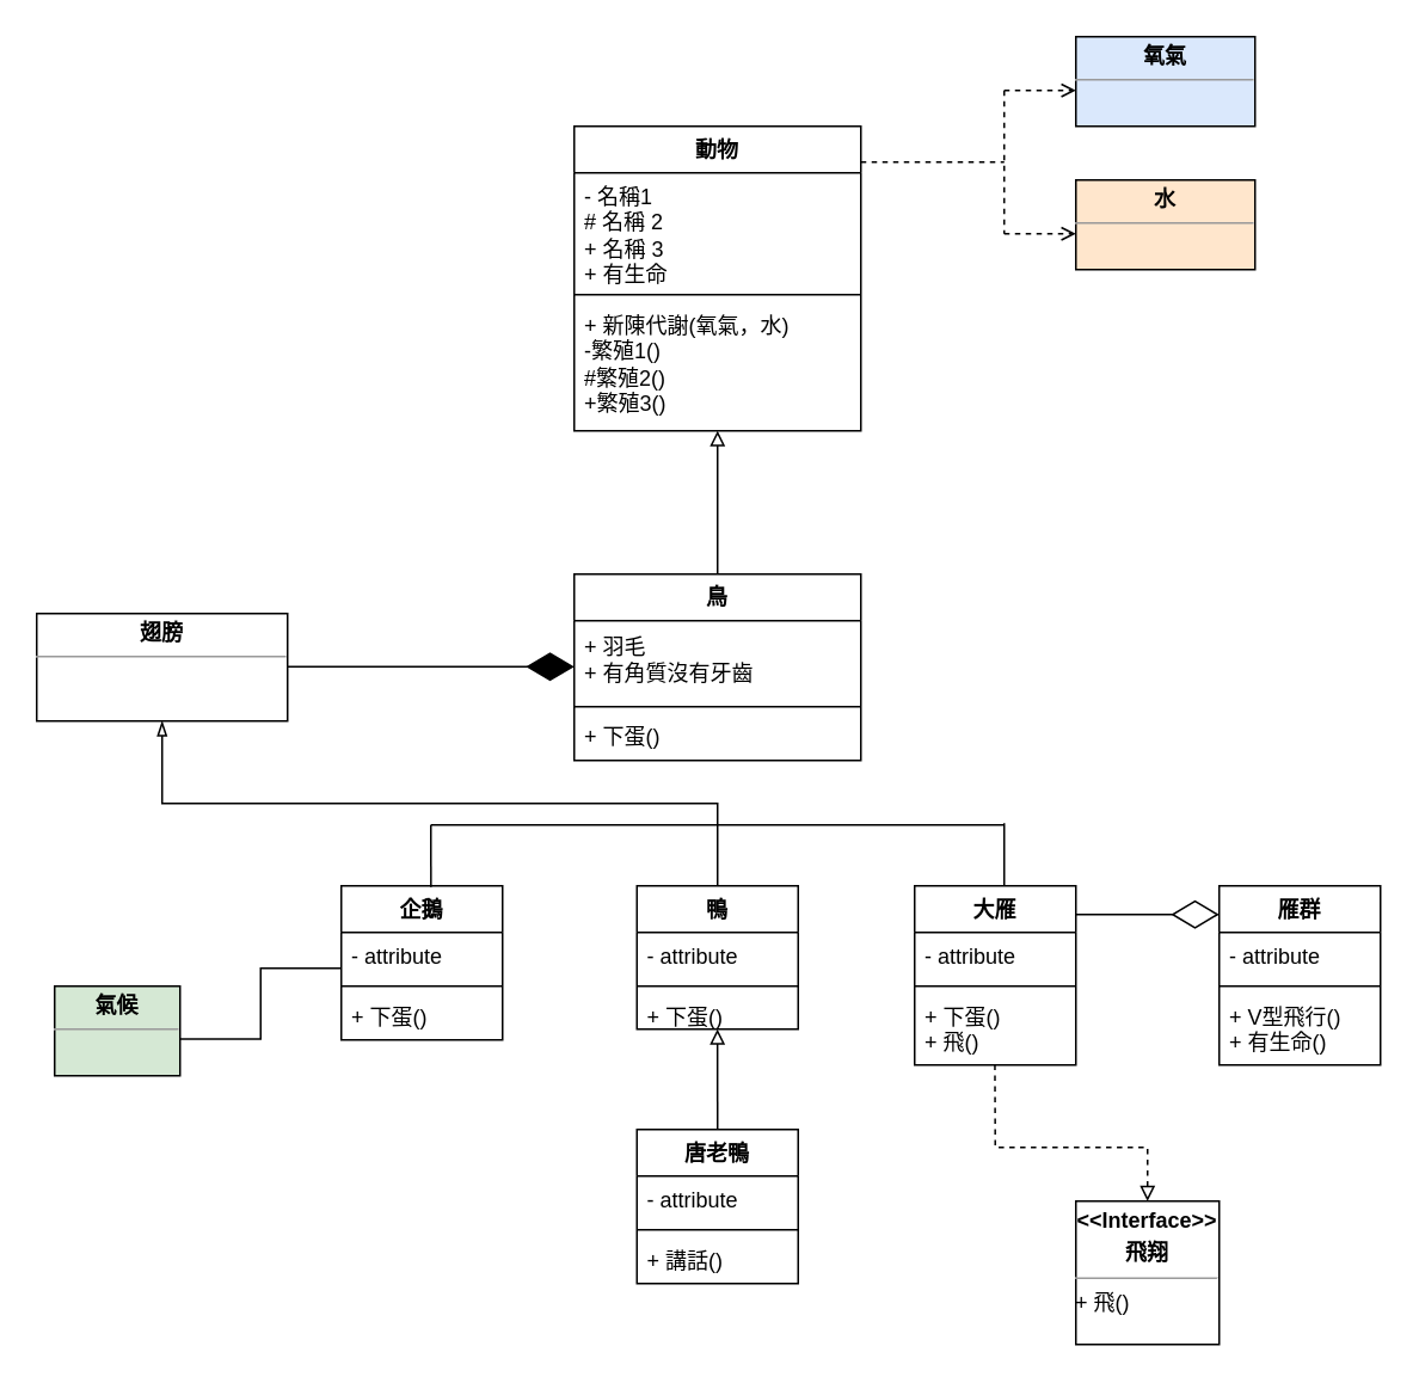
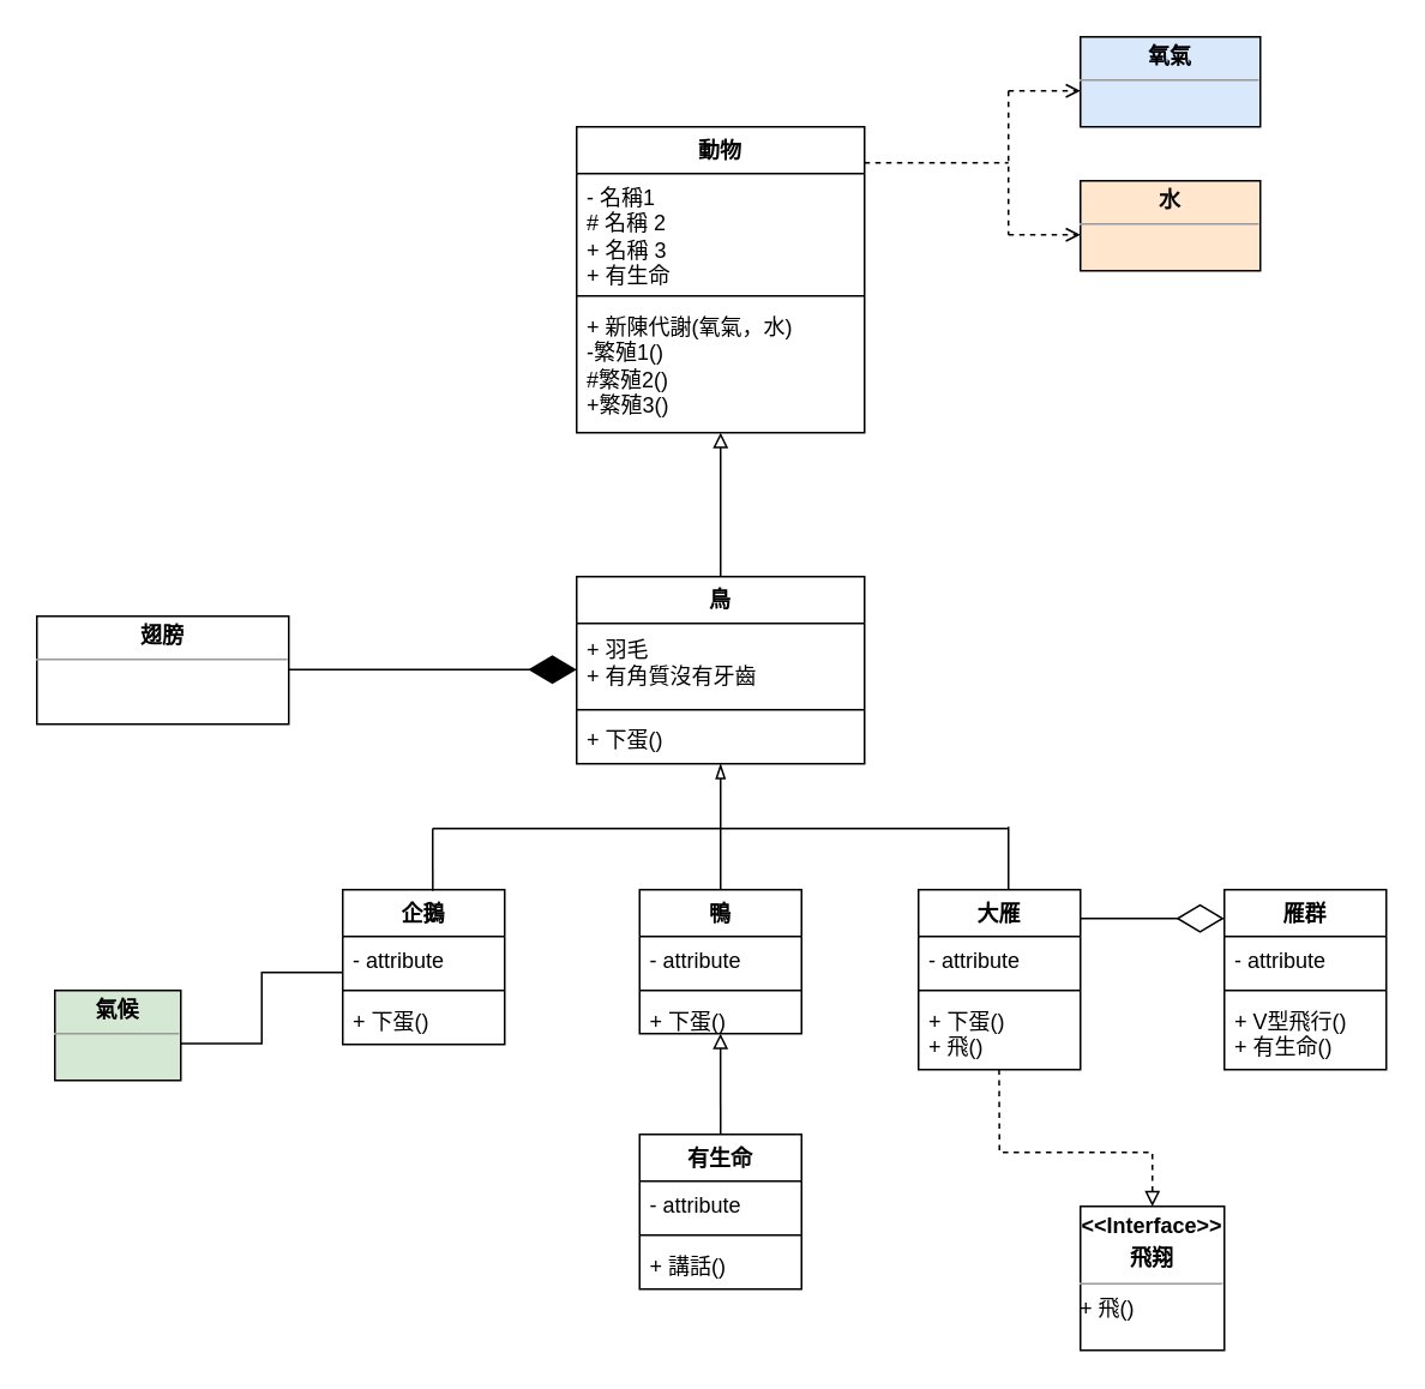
  <mxCell id="0" />
  <mxCell id="1" parent="0" />
  <mxCell id="2" style="edgeStyle=orthogonalEdgeStyle;rounded=0;orthogonalLoop=1;jettySize=auto;html=1;endArrow=block;endFill=0;" edge="1" parent="1" source="3"><mxGeometry relative="1" as="geometry"><mxPoint x="400" y="240" as="targetPoint" /></mxGeometry></mxCell>
  <mxCell id="3" value="鳥" style="swimlane;fontStyle=1;align=center;verticalAlign=middle;childLayout=stackLayout;horizontal=1;startSize=26;horizontalStack=0;resizeParent=1;resizeParentMax=0;resizeLast=0;collapsible=1;marginBottom=0;whiteSpace=wrap;html=1;" vertex="1" parent="1"><mxGeometry x="320" y="320" width="160" height="104" as="geometry" /></mxCell>
  <mxCell id="4" value="+ 羽毛&lt;br&gt;+ 有角質沒有牙齒" style="text;strokeColor=none;fillColor=none;align=left;verticalAlign=middle;spacingLeft=4;spacingRight=4;overflow=hidden;rotatable=0;points=[[0,0.5],[1,0.5]];portConstraint=eastwest;whiteSpace=wrap;html=1;" vertex="1" parent="3"><mxGeometry y="26" width="160" height="44" as="geometry" /></mxCell>
  <mxCell id="5" value="" style="line;strokeWidth=1;fillColor=none;align=left;verticalAlign=middle;spacingTop=-1;spacingLeft=3;spacingRight=3;rotatable=0;labelPosition=right;points=[];portConstraint=eastwest;strokeColor=inherit;" vertex="1" parent="3"><mxGeometry y="70" width="160" height="8" as="geometry" /></mxCell>
  <mxCell id="6" value="+ 下蛋()" style="text;strokeColor=none;fillColor=none;align=left;verticalAlign=middle;spacingLeft=4;spacingRight=4;overflow=hidden;rotatable=0;points=[[0,0.5],[1,0.5]];portConstraint=eastwest;whiteSpace=wrap;html=1;" vertex="1" parent="3"><mxGeometry y="78" width="160" height="26" as="geometry" /></mxCell>
  <mxCell id="7" value="&lt;p style=&quot;margin: 4px 0px 0px;&quot;&gt;&lt;b&gt;翅膀&lt;/b&gt;&lt;/p&gt;&lt;hr size=&quot;1&quot;&gt;&lt;div style=&quot;height:2px;&quot;&gt;&lt;/div&gt;" style="verticalAlign=middle;align=center;overflow=fill;fontSize=12;fontFamily=Helvetica;html=1;whiteSpace=wrap;" vertex="1" parent="1"><mxGeometry x="20" y="342" width="140" height="60" as="geometry" /></mxCell>
  <mxCell id="8" value="" style="endArrow=diamondThin;endFill=1;endSize=24;html=1;rounded=0;" edge="1" parent="1"><mxGeometry width="160" relative="1" as="geometry"><mxPoint x="160" y="371.66" as="sourcePoint" /><mxPoint x="320" y="371.66" as="targetPoint" /></mxGeometry></mxCell>
  <mxCell id="9" value="大雁" style="swimlane;fontStyle=1;align=center;verticalAlign=top;childLayout=stackLayout;horizontal=1;startSize=26;horizontalStack=0;resizeParent=1;resizeParentMax=0;resizeLast=0;collapsible=1;marginBottom=0;whiteSpace=wrap;html=1;" vertex="1" parent="1"><mxGeometry x="510" y="494" width="90" height="100" as="geometry" /></mxCell>
  <mxCell id="10" value="- attribute" style="text;strokeColor=none;fillColor=none;align=left;verticalAlign=top;spacingLeft=4;spacingRight=4;overflow=hidden;rotatable=0;points=[[0,0.5],[1,0.5]];portConstraint=eastwest;whiteSpace=wrap;html=1;" vertex="1" parent="9"><mxGeometry y="26" width="90" height="26" as="geometry" /></mxCell>
  <mxCell id="11" value="" style="line;strokeWidth=1;fillColor=none;align=left;verticalAlign=middle;spacingTop=-1;spacingLeft=3;spacingRight=3;rotatable=0;labelPosition=right;points=[];portConstraint=eastwest;strokeColor=inherit;" vertex="1" parent="9"><mxGeometry y="52" width="90" height="8" as="geometry" /></mxCell>
  <mxCell id="12" value="+ 下蛋()&lt;span style=&quot;white-space: pre;&quot;&gt;&#09;&lt;/span&gt;&lt;br&gt;+ 飛()&lt;br&gt;" style="text;strokeColor=none;fillColor=none;align=left;verticalAlign=top;spacingLeft=4;spacingRight=4;overflow=hidden;rotatable=0;points=[[0,0.5],[1,0.5]];portConstraint=eastwest;whiteSpace=wrap;html=1;" vertex="1" parent="9"><mxGeometry y="60" width="90" height="40" as="geometry" /></mxCell>
  <mxCell id="13" value="企鵝" style="swimlane;fontStyle=1;align=center;verticalAlign=top;childLayout=stackLayout;horizontal=1;startSize=26;horizontalStack=0;resizeParent=1;resizeParentMax=0;resizeLast=0;collapsible=1;marginBottom=0;whiteSpace=wrap;html=1;" vertex="1" parent="1"><mxGeometry x="190" y="494" width="90" height="86" as="geometry" /></mxCell>
  <mxCell id="14" value="- attribute" style="text;strokeColor=none;fillColor=none;align=left;verticalAlign=top;spacingLeft=4;spacingRight=4;overflow=hidden;rotatable=0;points=[[0,0.5],[1,0.5]];portConstraint=eastwest;whiteSpace=wrap;html=1;" vertex="1" parent="13"><mxGeometry y="26" width="90" height="26" as="geometry" /></mxCell>
  <mxCell id="15" value="" style="line;strokeWidth=1;fillColor=none;align=left;verticalAlign=middle;spacingTop=-1;spacingLeft=3;spacingRight=3;rotatable=0;labelPosition=right;points=[];portConstraint=eastwest;strokeColor=inherit;" vertex="1" parent="13"><mxGeometry y="52" width="90" height="8" as="geometry" /></mxCell>
  <mxCell id="16" value="+ 下蛋()&lt;br&gt;" style="text;strokeColor=none;fillColor=none;align=left;verticalAlign=top;spacingLeft=4;spacingRight=4;overflow=hidden;rotatable=0;points=[[0,0.5],[1,0.5]];portConstraint=eastwest;whiteSpace=wrap;html=1;" vertex="1" parent="13"><mxGeometry y="60" width="90" height="26" as="geometry" /></mxCell>
- <mxCell id="17" style="edgeStyle=orthogonalEdgeStyle;rounded=0;orthogonalLoop=1;jettySize=auto;html=1;exitX=0.5;exitY=0;exitDx=0;exitDy=0;endArrow=blockThin;endFill=0;" edge="1" parent="1" source="18" target="7"><mxGeometry relative="1" as="geometry" /></mxCell>
+ <mxCell id="17" style="edgeStyle=orthogonalEdgeStyle;rounded=0;orthogonalLoop=1;jettySize=auto;html=1;exitX=0.5;exitY=0;exitDx=0;exitDy=0;entryX=0.5;entryY=1;entryDx=0;entryDy=0;endArrow=blockThin;endFill=0;" edge="1" parent="1" source="18" target="3"><mxGeometry relative="1" as="geometry" /></mxCell>
  <mxCell id="18" value="鴨" style="swimlane;fontStyle=1;align=center;verticalAlign=top;childLayout=stackLayout;horizontal=1;startSize=26;horizontalStack=0;resizeParent=1;resizeParentMax=0;resizeLast=0;collapsible=1;marginBottom=0;whiteSpace=wrap;html=1;" vertex="1" parent="1"><mxGeometry x="355" y="494" width="90" height="80" as="geometry" /></mxCell>
  <mxCell id="19" value="- attribute" style="text;strokeColor=none;fillColor=none;align=left;verticalAlign=top;spacingLeft=4;spacingRight=4;overflow=hidden;rotatable=0;points=[[0,0.5],[1,0.5]];portConstraint=eastwest;whiteSpace=wrap;html=1;" vertex="1" parent="18"><mxGeometry y="26" width="90" height="26" as="geometry" /></mxCell>
  <mxCell id="20" value="" style="line;strokeWidth=1;fillColor=none;align=left;verticalAlign=middle;spacingTop=-1;spacingLeft=3;spacingRight=3;rotatable=0;labelPosition=right;points=[];portConstraint=eastwest;strokeColor=inherit;" vertex="1" parent="18"><mxGeometry y="52" width="90" height="8" as="geometry" /></mxCell>
  <mxCell id="21" value="+ 下蛋()" style="text;strokeColor=none;fillColor=none;align=left;verticalAlign=top;spacingLeft=4;spacingRight=4;overflow=hidden;rotatable=0;points=[[0,0.5],[1,0.5]];portConstraint=eastwest;whiteSpace=wrap;html=1;" vertex="1" parent="18"><mxGeometry y="60" width="90" height="20" as="geometry" /></mxCell>
  <mxCell id="22" value="" style="endArrow=none;html=1;rounded=0;" edge="1" parent="1"><mxGeometry width="50" height="50" relative="1" as="geometry"><mxPoint x="240" y="460" as="sourcePoint" /><mxPoint x="400" y="460" as="targetPoint" /></mxGeometry></mxCell>
  <mxCell id="23" value="" style="endArrow=none;html=1;rounded=0;entryX=0.556;entryY=0.007;entryDx=0;entryDy=0;entryPerimeter=0;" edge="1" parent="1" target="13"><mxGeometry width="50" height="50" relative="1" as="geometry"><mxPoint x="240" y="460" as="sourcePoint" /><mxPoint x="240" y="490" as="targetPoint" /></mxGeometry></mxCell>
  <mxCell id="24" value="" style="endArrow=none;html=1;rounded=0;" edge="1" parent="1"><mxGeometry width="50" height="50" relative="1" as="geometry"><mxPoint x="400" y="460" as="sourcePoint" /><mxPoint x="560" y="460" as="targetPoint" /></mxGeometry></mxCell>
  <mxCell id="25" value="" style="endArrow=none;html=1;rounded=0;entryX=0.556;entryY=0.007;entryDx=0;entryDy=0;entryPerimeter=0;" edge="1" parent="1"><mxGeometry width="50" height="50" relative="1" as="geometry"><mxPoint x="560" y="459" as="sourcePoint" /><mxPoint x="560" y="494" as="targetPoint" /><Array as="points"><mxPoint x="560" y="469" /><mxPoint x="560" y="479" /></Array></mxGeometry></mxCell>
- <mxCell id="26" value="唐老鴨" style="swimlane;fontStyle=1;align=center;verticalAlign=top;childLayout=stackLayout;horizontal=1;startSize=26;horizontalStack=0;resizeParent=1;resizeParentMax=0;resizeLast=0;collapsible=1;marginBottom=0;whiteSpace=wrap;html=1;" vertex="1" parent="1"><mxGeometry x="355" y="630" width="90" height="86" as="geometry" /></mxCell>
+ <mxCell id="26" value="有生命" style="swimlane;fontStyle=1;align=center;verticalAlign=top;childLayout=stackLayout;horizontal=1;startSize=26;horizontalStack=0;resizeParent=1;resizeParentMax=0;resizeLast=0;collapsible=1;marginBottom=0;whiteSpace=wrap;html=1;" vertex="1" parent="1"><mxGeometry x="355" y="630" width="90" height="86" as="geometry" /></mxCell>
  <mxCell id="27" value="- attribute" style="text;strokeColor=none;fillColor=none;align=left;verticalAlign=top;spacingLeft=4;spacingRight=4;overflow=hidden;rotatable=0;points=[[0,0.5],[1,0.5]];portConstraint=eastwest;whiteSpace=wrap;html=1;" vertex="1" parent="26"><mxGeometry y="26" width="90" height="26" as="geometry" /></mxCell>
  <mxCell id="28" value="" style="line;strokeWidth=1;fillColor=none;align=left;verticalAlign=middle;spacingTop=-1;spacingLeft=3;spacingRight=3;rotatable=0;labelPosition=right;points=[];portConstraint=eastwest;strokeColor=inherit;" vertex="1" parent="26"><mxGeometry y="52" width="90" height="8" as="geometry" /></mxCell>
  <mxCell id="29" value="+ 講話()" style="text;strokeColor=none;fillColor=none;align=left;verticalAlign=top;spacingLeft=4;spacingRight=4;overflow=hidden;rotatable=0;points=[[0,0.5],[1,0.5]];portConstraint=eastwest;whiteSpace=wrap;html=1;" vertex="1" parent="26"><mxGeometry y="60" width="90" height="26" as="geometry" /></mxCell>
  <mxCell id="30" value="" style="endArrow=block;html=1;rounded=0;exitX=0.5;exitY=0;exitDx=0;exitDy=0;endFill=0;" edge="1" parent="1" source="26"><mxGeometry width="50" height="50" relative="1" as="geometry"><mxPoint x="399.93" y="624" as="sourcePoint" /><mxPoint x="399.93" y="574" as="targetPoint" /></mxGeometry></mxCell>
  <mxCell id="31" value="&lt;p style=&quot;margin:0px;margin-top:4px;text-align:center;&quot;&gt;&lt;b&gt;氣候&lt;/b&gt;&lt;/p&gt;&lt;hr size=&quot;1&quot;&gt;&lt;div style=&quot;height:2px;&quot;&gt;&lt;/div&gt;" style="verticalAlign=top;align=left;overflow=fill;fontSize=12;fontFamily=Helvetica;html=1;whiteSpace=wrap;fillColor=#d5e8d4;" vertex="1" parent="1"><mxGeometry x="30" y="550" width="70" height="50" as="geometry" /></mxCell>
  <mxCell id="32" value="" style="endArrow=none;html=1;rounded=0;edgeStyle=elbowEdgeStyle;entryX=0;entryY=0.769;entryDx=0;entryDy=0;entryPerimeter=0;endFill=0;" edge="1" parent="1" target="14"><mxGeometry width="50" height="50" relative="1" as="geometry"><mxPoint x="100" y="579.48" as="sourcePoint" /><mxPoint x="140" y="530" as="targetPoint" /></mxGeometry></mxCell>
  <mxCell id="33" value="動物" style="swimlane;fontStyle=1;align=center;verticalAlign=top;childLayout=stackLayout;horizontal=1;startSize=26;horizontalStack=0;resizeParent=1;resizeParentMax=0;resizeLast=0;collapsible=1;marginBottom=0;whiteSpace=wrap;html=1;" vertex="1" parent="1"><mxGeometry x="320" y="70" width="160" height="170" as="geometry" /></mxCell>
  <mxCell id="34" value="- 名稱1&lt;br&gt;# 名稱 2&lt;br&gt;+ 名稱 3&lt;br&gt;+ 有生命&amp;nbsp;" style="text;strokeColor=none;fillColor=none;align=left;verticalAlign=top;spacingLeft=4;spacingRight=4;overflow=hidden;rotatable=0;points=[[0,0.5],[1,0.5]];portConstraint=eastwest;whiteSpace=wrap;html=1;" vertex="1" parent="33"><mxGeometry y="26" width="160" height="64" as="geometry" /></mxCell>
  <mxCell id="35" value="" style="line;strokeWidth=1;fillColor=none;align=left;verticalAlign=middle;spacingTop=-1;spacingLeft=3;spacingRight=3;rotatable=0;labelPosition=right;points=[];portConstraint=eastwest;strokeColor=inherit;" vertex="1" parent="33"><mxGeometry y="90" width="160" height="8" as="geometry" /></mxCell>
  <mxCell id="36" value="+ 新陳代謝(氧氣，水)&lt;br&gt;-繁殖1()&lt;br&gt;#繁殖2()&lt;br&gt;+繁殖3()" style="text;strokeColor=none;fillColor=none;align=left;verticalAlign=top;spacingLeft=4;spacingRight=4;overflow=hidden;rotatable=0;points=[[0,0.5],[1,0.5]];portConstraint=eastwest;whiteSpace=wrap;html=1;" vertex="1" parent="33"><mxGeometry y="98" width="160" height="72" as="geometry" /></mxCell>
  <mxCell id="37" value="" style="endArrow=none;dashed=1;html=1;rounded=0;" edge="1" parent="1"><mxGeometry width="50" height="50" relative="1" as="geometry"><mxPoint x="480" y="90" as="sourcePoint" /><mxPoint x="560" y="90" as="targetPoint" /></mxGeometry></mxCell>
  <mxCell id="38" value="" style="endArrow=none;dashed=1;html=1;rounded=0;" edge="1" parent="1"><mxGeometry width="50" height="50" relative="1" as="geometry"><mxPoint x="560" y="50" as="sourcePoint" /><mxPoint x="560" y="130" as="targetPoint" /></mxGeometry></mxCell>
  <mxCell id="39" value="" style="endArrow=open;dashed=1;html=1;rounded=0;endFill=0;" edge="1" parent="1"><mxGeometry width="50" height="50" relative="1" as="geometry"><mxPoint x="560" y="50" as="sourcePoint" /><mxPoint x="600" y="50" as="targetPoint" /></mxGeometry></mxCell>
  <mxCell id="40" value="" style="endArrow=open;dashed=1;html=1;rounded=0;endFill=0;" edge="1" parent="1"><mxGeometry width="50" height="50" relative="1" as="geometry"><mxPoint x="560" y="130" as="sourcePoint" /><mxPoint x="600" y="130" as="targetPoint" /></mxGeometry></mxCell>
  <mxCell id="41" value="&lt;p style=&quot;margin:0px;margin-top:4px;text-align:center;&quot;&gt;&lt;b&gt;氧氣&lt;/b&gt;&lt;/p&gt;&lt;hr size=&quot;1&quot;&gt;&lt;div style=&quot;height:2px;&quot;&gt;&lt;/div&gt;" style="verticalAlign=top;align=left;overflow=fill;fontSize=12;fontFamily=Helvetica;html=1;whiteSpace=wrap;fillColor=#dae8fc;" vertex="1" parent="1"><mxGeometry x="600" y="20" width="100" height="50" as="geometry" /></mxCell>
  <mxCell id="42" value="&lt;p style=&quot;margin:0px;margin-top:4px;text-align:center;&quot;&gt;&lt;b&gt;水&lt;/b&gt;&lt;/p&gt;&lt;hr size=&quot;1&quot;&gt;&lt;div style=&quot;height:2px;&quot;&gt;&lt;/div&gt;" style="verticalAlign=top;align=left;overflow=fill;fontSize=12;fontFamily=Helvetica;html=1;whiteSpace=wrap;fillColor=#ffe6cc;" vertex="1" parent="1"><mxGeometry x="600" y="100" width="100" height="50" as="geometry" /></mxCell>
  <mxCell id="43" value="" style="endArrow=diamondThin;endFill=0;endSize=24;html=1;rounded=0;" edge="1" parent="1"><mxGeometry width="160" relative="1" as="geometry"><mxPoint x="600" y="510" as="sourcePoint" /><mxPoint x="680" y="510" as="targetPoint" /></mxGeometry></mxCell>
  <mxCell id="44" value="雁群" style="swimlane;fontStyle=1;align=center;verticalAlign=top;childLayout=stackLayout;horizontal=1;startSize=26;horizontalStack=0;resizeParent=1;resizeParentMax=0;resizeLast=0;collapsible=1;marginBottom=0;whiteSpace=wrap;html=1;" vertex="1" parent="1"><mxGeometry x="680" y="494" width="90" height="100" as="geometry" /></mxCell>
  <mxCell id="45" value="- attribute" style="text;strokeColor=none;fillColor=none;align=left;verticalAlign=top;spacingLeft=4;spacingRight=4;overflow=hidden;rotatable=0;points=[[0,0.5],[1,0.5]];portConstraint=eastwest;whiteSpace=wrap;html=1;" vertex="1" parent="44"><mxGeometry y="26" width="90" height="26" as="geometry" /></mxCell>
  <mxCell id="46" value="" style="line;strokeWidth=1;fillColor=none;align=left;verticalAlign=middle;spacingTop=-1;spacingLeft=3;spacingRight=3;rotatable=0;labelPosition=right;points=[];portConstraint=eastwest;strokeColor=inherit;" vertex="1" parent="44"><mxGeometry y="52" width="90" height="8" as="geometry" /></mxCell>
  <mxCell id="47" value="+ V型飛行()&lt;span style=&quot;white-space: pre;&quot;&gt;&#09;&lt;/span&gt;&lt;br&gt;+ 有生命()" style="text;strokeColor=none;fillColor=none;align=left;verticalAlign=top;spacingLeft=4;spacingRight=4;overflow=hidden;rotatable=0;points=[[0,0.5],[1,0.5]];portConstraint=eastwest;whiteSpace=wrap;html=1;" vertex="1" parent="44"><mxGeometry y="60" width="90" height="40" as="geometry" /></mxCell>
  <mxCell id="48" value="" style="endArrow=none;dashed=1;html=1;rounded=0;startArrow=block;startFill=0;" edge="1" parent="1"><mxGeometry width="50" height="50" relative="1" as="geometry"><mxPoint x="640" y="670" as="sourcePoint" /><mxPoint x="554.8" y="594" as="targetPoint" /><Array as="points"><mxPoint x="640" y="640" /><mxPoint x="555" y="640" /></Array></mxGeometry></mxCell>
  <mxCell id="49" value="&lt;p style=&quot;margin:0px;margin-top:4px;text-align:center;&quot;&gt;&lt;b&gt;&amp;lt;&amp;lt;Interface&amp;gt;&amp;gt;&lt;/b&gt;&lt;/p&gt;&lt;p style=&quot;margin:0px;margin-top:4px;text-align:center;&quot;&gt;&lt;b&gt;飛翔&lt;/b&gt;&lt;/p&gt;&lt;hr size=&quot;1&quot;&gt;&lt;div style=&quot;height:2px;&quot;&gt;+ 飛()&lt;/div&gt;" style="verticalAlign=top;align=left;overflow=fill;fontSize=12;fontFamily=Helvetica;html=1;whiteSpace=wrap;" vertex="1" parent="1"><mxGeometry x="600" y="670" width="80" height="80" as="geometry" /></mxCell>
